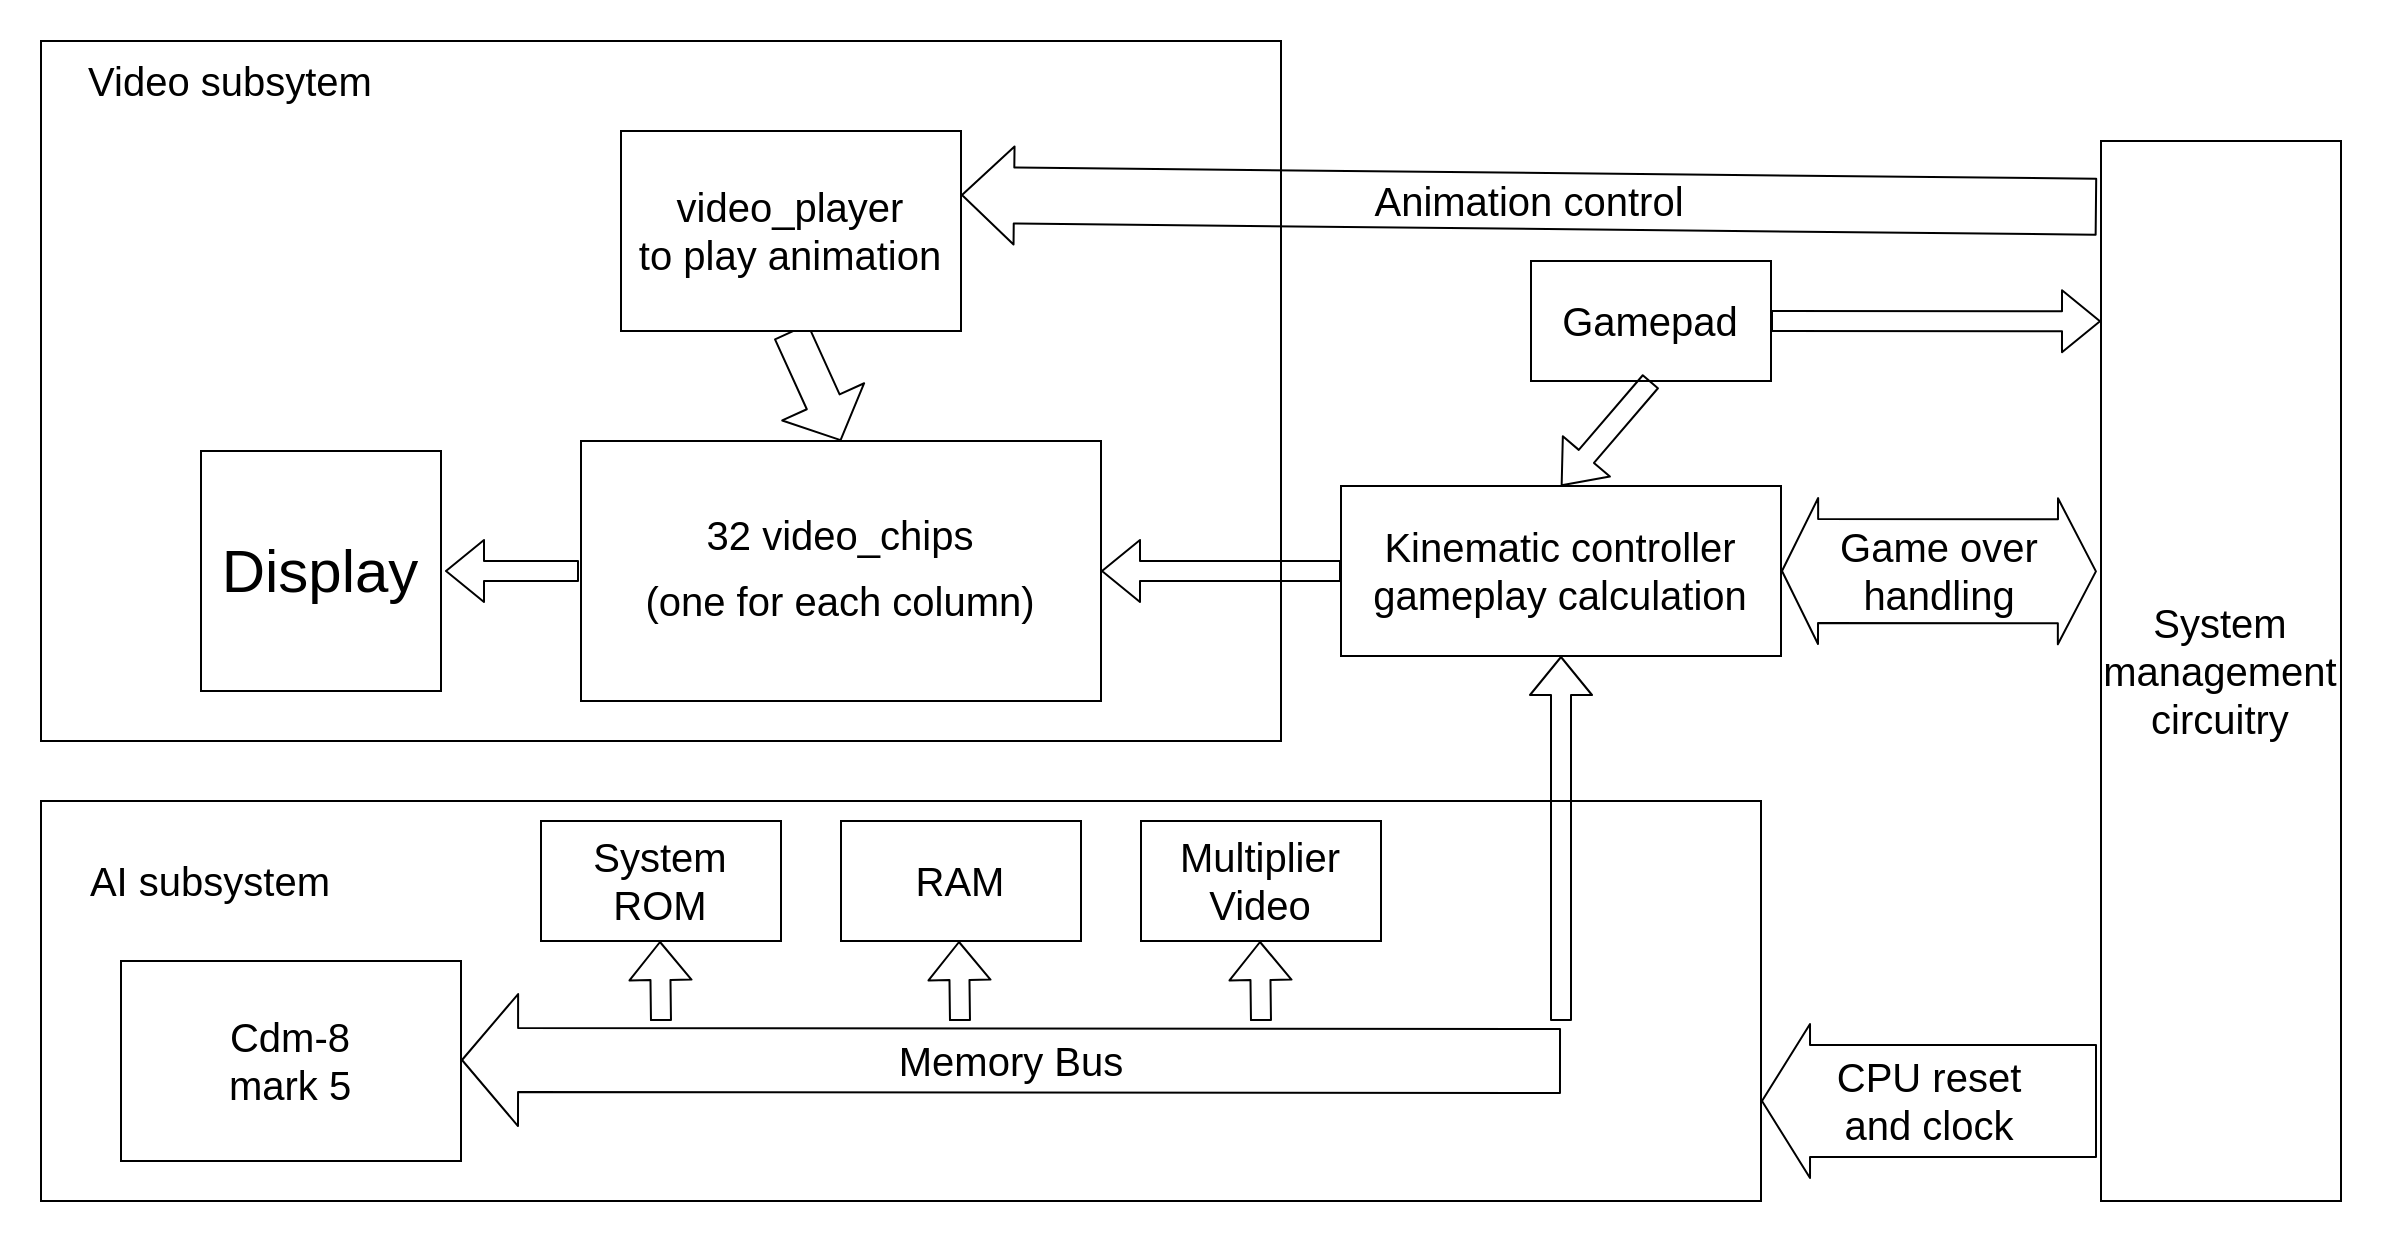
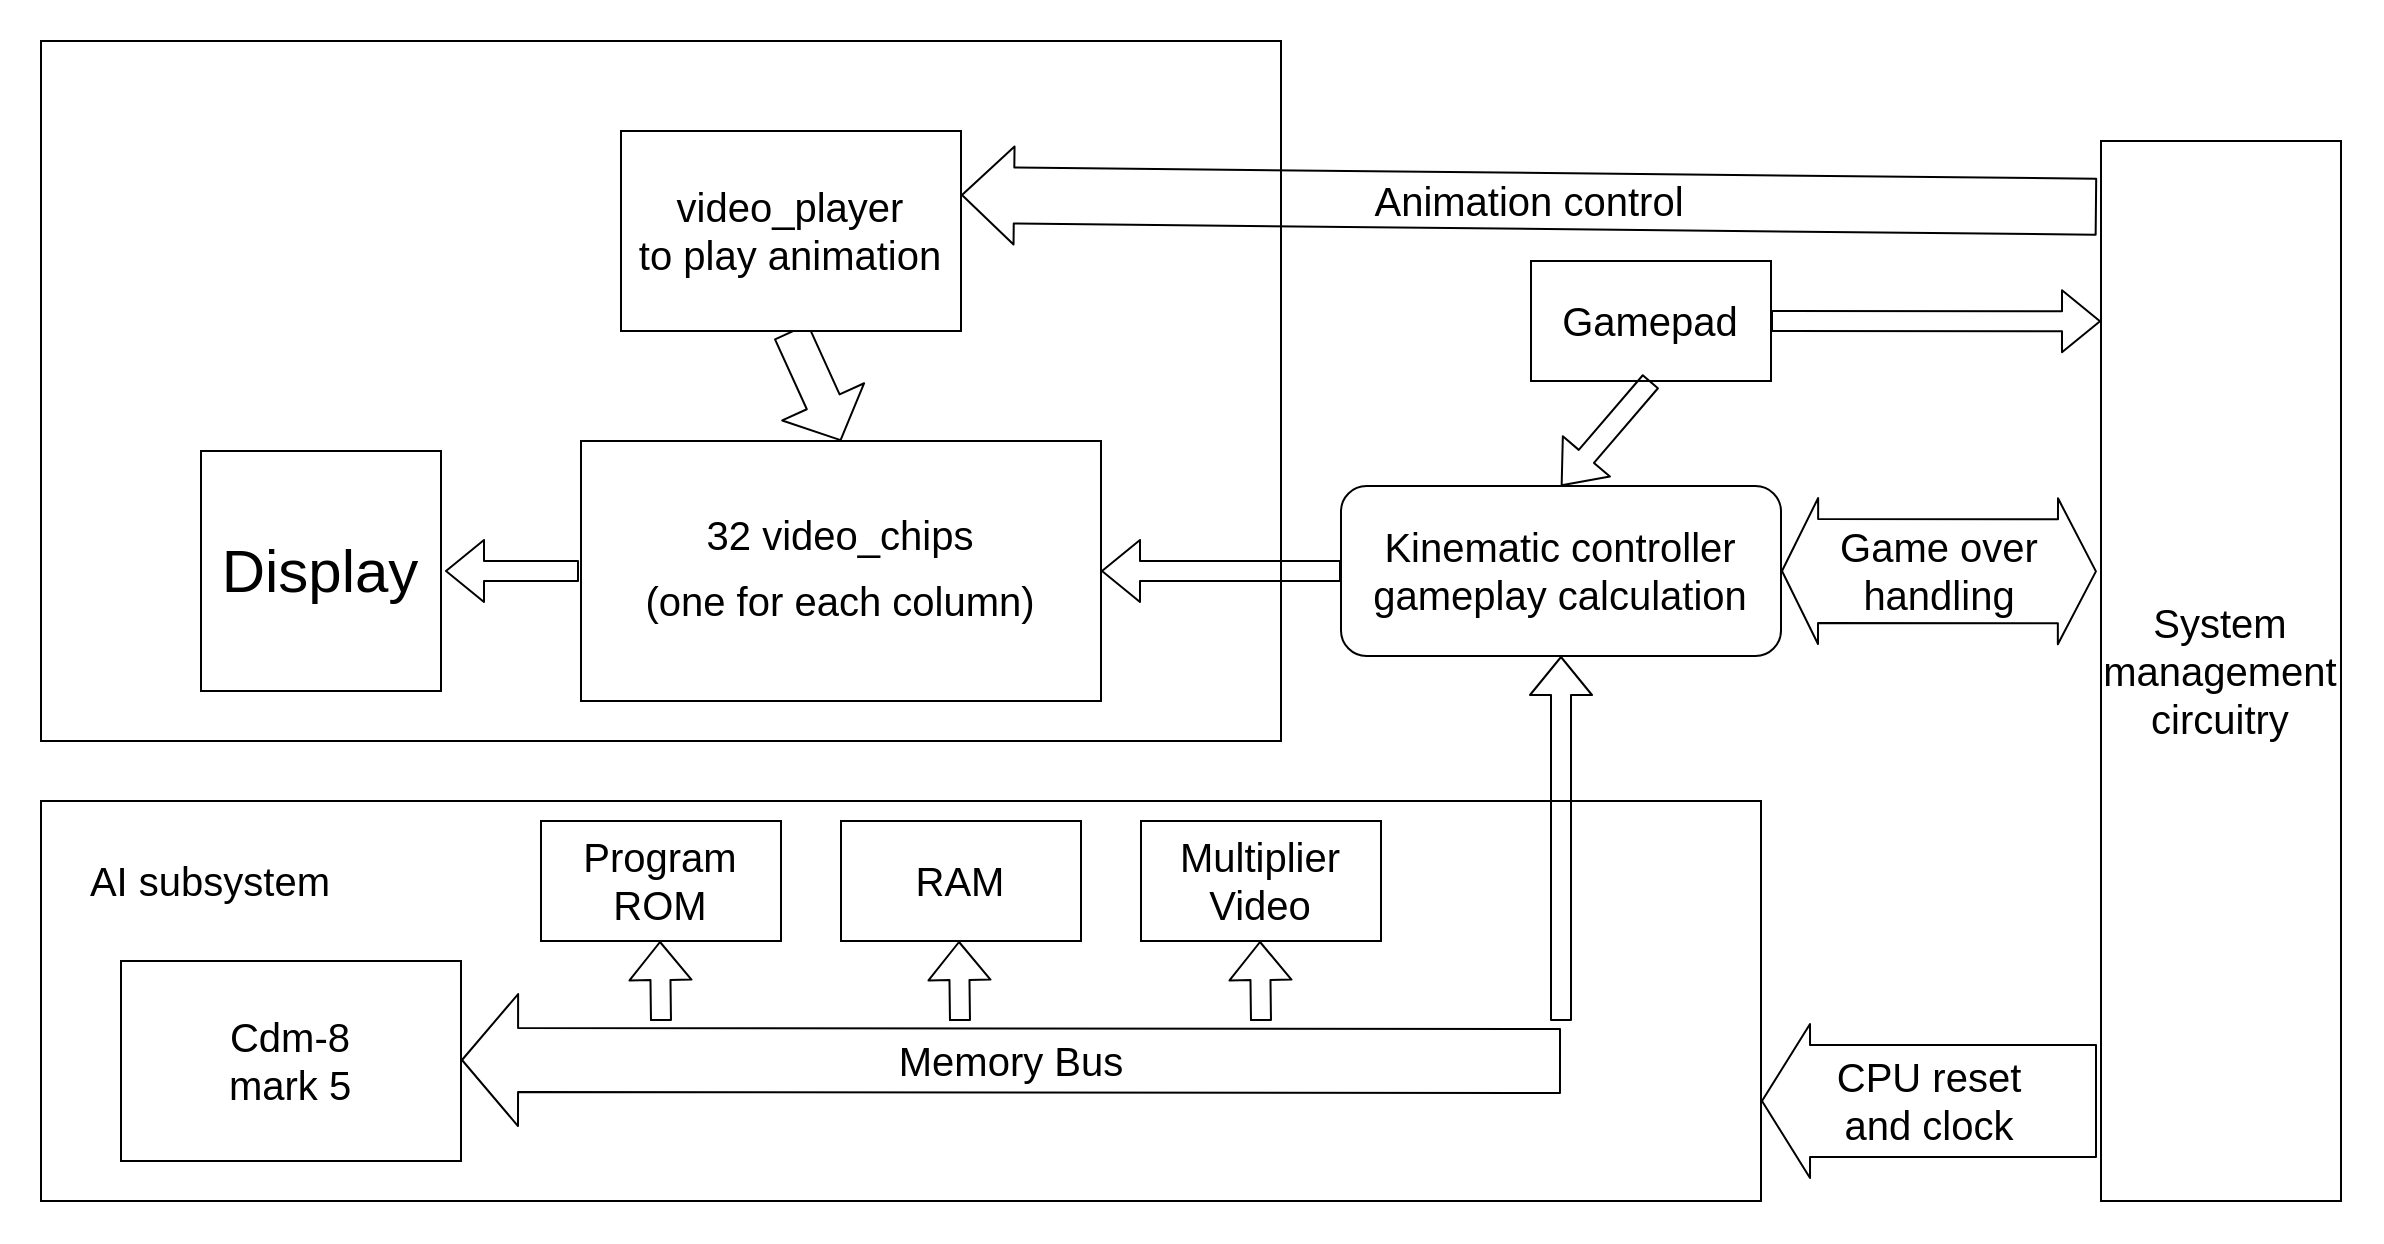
  <mxCell id="0" />
  <mxCell id="1" parent="0" />
  <mxCell id="2" value="&lt;font style=&quot;font-size: 30px;&quot;&gt;Display&lt;/font&gt;" style="whiteSpace=wrap;html=1;aspect=fixed;fontSize=30;" vertex="1" parent="1"><mxGeometry x="100" y="225" width="120" height="120" as="geometry" /></mxCell>
  <mxCell id="3" value="&lt;div style=&quot;font-size: 20px&quot;&gt;&lt;font style=&quot;font-size: 20px&quot;&gt;32 video_chips&lt;/font&gt;&lt;/div&gt;&lt;font style=&quot;font-size: 20px&quot;&gt;(one for each column)&lt;br&gt;&lt;/font&gt;" style="rounded=0;whiteSpace=wrap;html=1;fontSize=30;" vertex="1" parent="1"><mxGeometry x="290" y="220" width="260" height="130" as="geometry" /></mxCell>
  <mxCell id="4" value="" style="shape=flexArrow;endArrow=classic;html=1;fontSize=30;width=18;endSize=6.67;endWidth=26;exitX=0.5;exitY=1;exitDx=0;exitDy=0;entryX=0.5;entryY=0;entryDx=0;entryDy=0;" edge="1" parent="1" source="5" target="3"><mxGeometry width="50" height="50" relative="1" as="geometry"><mxPoint x="490" y="190" as="sourcePoint" /><mxPoint x="420" y="210" as="targetPoint" /><Array as="points" /></mxGeometry></mxCell>
  <mxCell id="5" value="&lt;div&gt;video_player&lt;/div&gt;&lt;div&gt;to play animation&lt;br&gt;&lt;/div&gt;" style="rounded=0;whiteSpace=wrap;html=1;fontSize=20;" vertex="1" parent="1"><mxGeometry x="310" y="65" width="170" height="100" as="geometry" /></mxCell>
- <mxCell id="6" value="Video subsytem" style="text;html=1;strokeColor=none;fillColor=none;align=center;verticalAlign=middle;whiteSpace=wrap;rounded=0;fontSize=20;" vertex="1" parent="1"><mxGeometry x="40" y="30" width="150" height="20" as="geometry" /></mxCell>
- <mxCell id="7" value="&lt;div&gt;Kinematic controller&lt;/div&gt;&lt;div&gt;gameplay calculation&lt;br&gt;&lt;/div&gt;" style="rounded=0;whiteSpace=wrap;html=1;fillColor=none;fontSize=20;" vertex="1" parent="1"><mxGeometry x="670" y="242.5" width="220" height="85" as="geometry" /></mxCell>
+ <mxCell id="7" value="&lt;div&gt;Kinematic controller&lt;/div&gt;&lt;div&gt;gameplay calculation&lt;br&gt;&lt;/div&gt;" style="whiteSpace=wrap;html=1;fillColor=none;fontSize=20;rounded=1;" vertex="1" parent="1"><mxGeometry x="670" y="242.5" width="220" height="85" as="geometry" /></mxCell>
  <mxCell id="8" value="" style="shape=flexArrow;endArrow=classic;html=1;fontSize=30;entryX=1;entryY=0.5;entryDx=0;entryDy=0;exitX=0;exitY=0.5;exitDx=0;exitDy=0;" edge="1" parent="1" source="7" target="3"><mxGeometry width="50" height="50" relative="1" as="geometry"><mxPoint x="570" y="284" as="sourcePoint" /><mxPoint x="640" y="284" as="targetPoint" /></mxGeometry></mxCell>
  <mxCell id="9" value="" style="rounded=0;whiteSpace=wrap;html=1;fillColor=none;fontSize=20;" vertex="1" parent="1"><mxGeometry x="20" y="400" width="860" height="200" as="geometry" /></mxCell>
  <mxCell id="10" value="&lt;div&gt;Cdm-8&lt;/div&gt;&lt;div&gt;mark 5&lt;br&gt;&lt;/div&gt;" style="rounded=0;whiteSpace=wrap;html=1;fillColor=none;fontSize=20;" vertex="1" parent="1"><mxGeometry x="60" y="480" width="170" height="100" as="geometry" /></mxCell>
- <mxCell id="11" value="&lt;div&gt;System ROM&lt;br&gt;&lt;/div&gt;" style="rounded=0;whiteSpace=wrap;html=1;fillColor=none;fontSize=20;" vertex="1" parent="1"><mxGeometry x="270" y="410" width="120" height="60" as="geometry" /></mxCell>
+ <mxCell id="11" value="&lt;div&gt;Program ROM&lt;br&gt;&lt;/div&gt;" style="rounded=0;whiteSpace=wrap;html=1;fillColor=none;fontSize=20;" vertex="1" parent="1"><mxGeometry x="270" y="410" width="120" height="60" as="geometry" /></mxCell>
  <mxCell id="12" value="RAM" style="rounded=0;whiteSpace=wrap;html=1;fillColor=none;fontSize=20;" vertex="1" parent="1"><mxGeometry x="420" y="410" width="120" height="60" as="geometry" /></mxCell>
  <mxCell id="13" value="&lt;div&gt;Multiplier&lt;/div&gt;&lt;div&gt;Video&lt;br&gt;&lt;/div&gt;" style="rounded=0;whiteSpace=wrap;html=1;fillColor=none;fontSize=20;" vertex="1" parent="1"><mxGeometry x="570" y="410" width="120" height="60" as="geometry" /></mxCell>
  <mxCell id="14" value="Memory Bus" style="shape=flexArrow;endArrow=classic;html=1;fontSize=20;endWidth=33;endSize=9.01;width=32;" edge="1" parent="1"><mxGeometry width="50" height="50" relative="1" as="geometry"><mxPoint x="780" y="530" as="sourcePoint" /><mxPoint x="230" y="529.5" as="targetPoint" /></mxGeometry></mxCell>
  <mxCell id="15" value="" style="shape=flexArrow;endArrow=classic;html=1;fontSize=20;" edge="1" parent="1"><mxGeometry width="50" height="50" relative="1" as="geometry"><mxPoint x="330" y="510" as="sourcePoint" /><mxPoint x="329.5" y="470" as="targetPoint" /></mxGeometry></mxCell>
  <mxCell id="16" value="" style="shape=flexArrow;endArrow=classic;html=1;fontSize=20;" edge="1" parent="1"><mxGeometry width="50" height="50" relative="1" as="geometry"><mxPoint x="479.5" y="510" as="sourcePoint" /><mxPoint x="479" y="470" as="targetPoint" /></mxGeometry></mxCell>
  <mxCell id="17" value="" style="shape=flexArrow;endArrow=classic;html=1;fontSize=20;" edge="1" parent="1"><mxGeometry width="50" height="50" relative="1" as="geometry"><mxPoint x="630" y="510" as="sourcePoint" /><mxPoint x="629.5" y="470" as="targetPoint" /></mxGeometry></mxCell>
  <mxCell id="18" value="" style="shape=flexArrow;endArrow=classic;html=1;fontSize=20;entryX=0.5;entryY=1;entryDx=0;entryDy=0;" edge="1" parent="1" target="7"><mxGeometry width="50" height="50" relative="1" as="geometry"><mxPoint x="780" y="510" as="sourcePoint" /><mxPoint x="779.5" y="470" as="targetPoint" /></mxGeometry></mxCell>
  <mxCell id="19" value="AI subsystem" style="text;html=1;strokeColor=none;fillColor=none;align=center;verticalAlign=middle;whiteSpace=wrap;rounded=0;fontSize=20;" vertex="1" parent="1"><mxGeometry x="40" y="430" width="130" height="20" as="geometry" /></mxCell>
  <mxCell id="20" value="Gamepad" style="rounded=0;whiteSpace=wrap;html=1;fillColor=none;fontSize=20;" vertex="1" parent="1"><mxGeometry x="765" y="130" width="120" height="60" as="geometry" /></mxCell>
  <mxCell id="21" value="" style="shape=flexArrow;endArrow=classic;html=1;fontSize=20;" edge="1" parent="1"><mxGeometry width="50" height="50" relative="1" as="geometry"><mxPoint x="289" y="285" as="sourcePoint" /><mxPoint x="222" y="285" as="targetPoint" /></mxGeometry></mxCell>
  <mxCell id="22" value="System management circuitry" style="rounded=0;whiteSpace=wrap;html=1;fillColor=none;fontSize=20;" vertex="1" parent="1"><mxGeometry x="1050" y="70" width="120" height="530" as="geometry" /></mxCell>
  <mxCell id="23" value="" style="shape=flexArrow;endArrow=classic;html=1;fontSize=20;entryX=0.5;entryY=0;entryDx=0;entryDy=0;exitX=0.5;exitY=1;exitDx=0;exitDy=0;" edge="1" parent="1" source="20" target="7"><mxGeometry width="50" height="50" relative="1" as="geometry"><mxPoint x="645" y="250" as="sourcePoint" /><mxPoint x="695" y="200" as="targetPoint" /></mxGeometry></mxCell>
  <mxCell id="24" value="" style="shape=flexArrow;endArrow=classic;html=1;fontSize=20;exitX=1;exitY=0.5;exitDx=0;exitDy=0;entryX=0;entryY=0.17;entryDx=0;entryDy=0;entryPerimeter=0;" edge="1" parent="1" source="20" target="22"><mxGeometry width="50" height="50" relative="1" as="geometry"><mxPoint x="839" y="167" as="sourcePoint" /><mxPoint x="947" y="160" as="targetPoint" /></mxGeometry></mxCell>
  <mxCell id="25" value="Animation control" style="shape=flexArrow;endArrow=classic;html=1;fontSize=20;entryX=1;entryY=0.32;entryDx=0;entryDy=0;entryPerimeter=0;exitX=-0.017;exitY=0.062;exitDx=0;exitDy=0;exitPerimeter=0;width=28;endSize=8.34;" edge="1" parent="1" source="22" target="5"><mxGeometry width="50" height="50" relative="1" as="geometry"><mxPoint x="730" y="100" as="sourcePoint" /><mxPoint x="780" y="50" as="targetPoint" /></mxGeometry></mxCell>
  <mxCell id="26" value="&lt;div&gt;Game over&lt;/div&gt;&lt;div&gt;handling&lt;br&gt;&lt;/div&gt;" style="shape=flexArrow;endArrow=classic;startArrow=classic;html=1;fontSize=20;entryX=1;entryY=0.5;entryDx=0;entryDy=0;exitX=-0.017;exitY=0.406;exitDx=0;exitDy=0;exitPerimeter=0;width=52;endSize=5.68;" edge="1" parent="1" source="22" target="7"><mxGeometry width="50" height="50" relative="1" as="geometry"><mxPoint x="970" y="285" as="sourcePoint" /><mxPoint x="70" y="620" as="targetPoint" /></mxGeometry></mxCell>
  <mxCell id="27" value="&lt;div&gt;CPU reset&lt;/div&gt;&lt;div&gt;and clock&lt;/div&gt;" style="shape=flexArrow;endArrow=classic;html=1;fontSize=20;entryX=1;entryY=0.75;entryDx=0;entryDy=0;width=56;endSize=7.67;" edge="1" parent="1" target="9"><mxGeometry width="50" height="50" relative="1" as="geometry"><mxPoint x="1048" y="550" as="sourcePoint" /><mxPoint x="70" y="620" as="targetPoint" /><Array as="points" /></mxGeometry></mxCell>
  <mxCell id="28" value="" style="rounded=0;whiteSpace=wrap;html=1;fillColor=none;fontSize=20;" vertex="1" parent="1"><mxGeometry x="20" y="20" width="620" height="350" as="geometry" /></mxCell>
